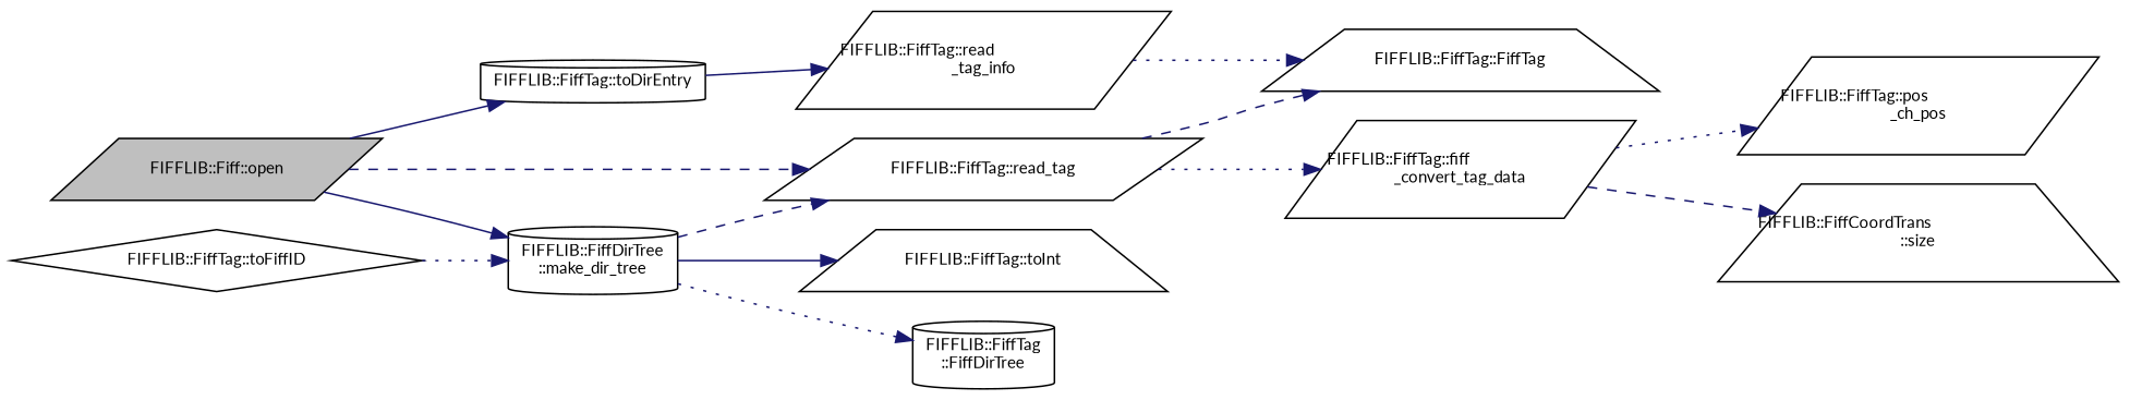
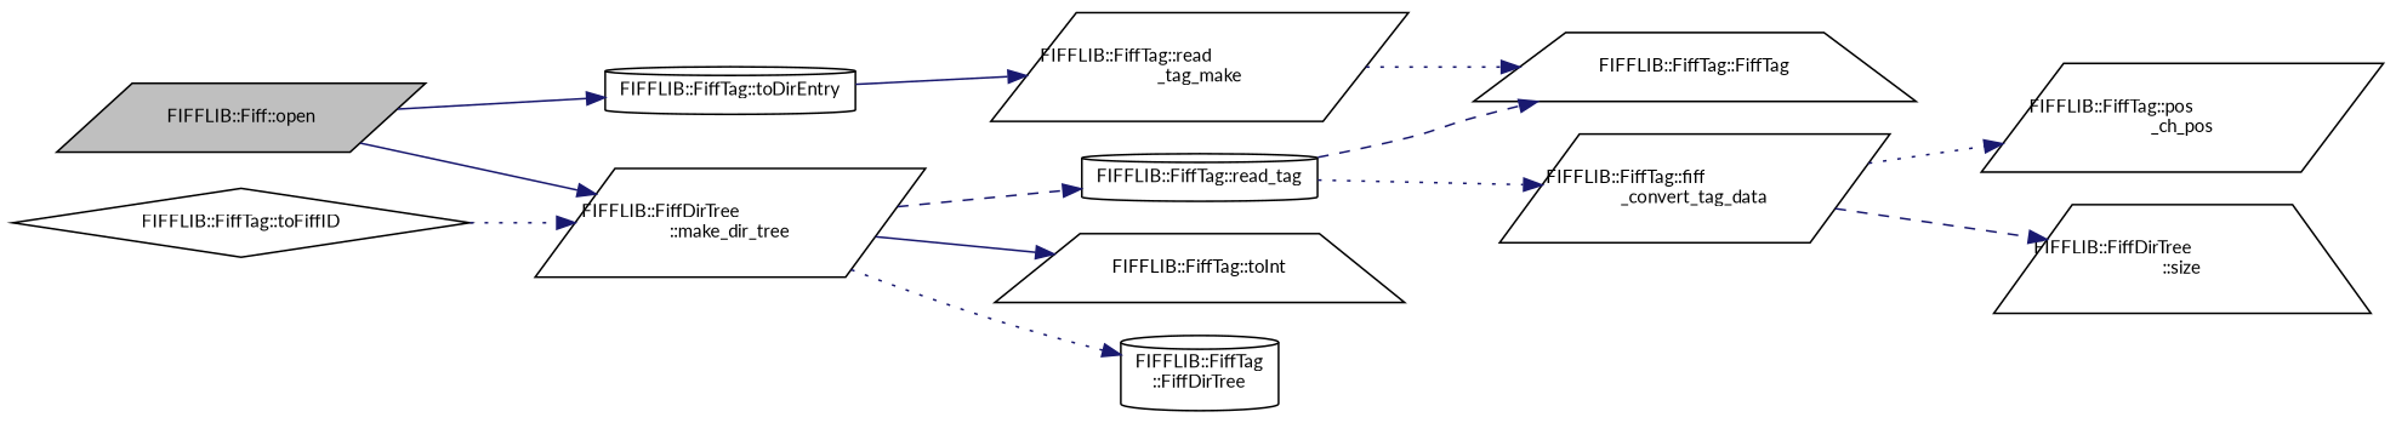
  digraph {
    fontname=Lato
    rankdir=LR
    node [color=black fillcolor=white fontname=Lato fontsize=10 shape=parallelogram style=filled]
    edge [color=midnightblue fontname=Lato fontsize=10 labelfontname=Helvetica labelfontsize=10 style=dotted]
    n1 [fillcolor=grey75 fontcolor=black height=0.2 label="FIFFLIB::Fiff::open" width=0.4]
-   n2 [height=0.2 label="FIFFLIB::FiffTag::read_tag" width=0.4]
+   n2 [height=0.2 label="FIFFLIB::FiffTag::read_tag" shape=cylinder width=0.4]
    n3 [height=0.2 label="FIFFLIB::FiffTag::toDirEntry" shape=cylinder width=0.4]
-   n4 [height=0.2 label="FIFFLIB::FiffDirTree\l::make_dir_tree" shape=cylinder width=0.4]
-   n5 [height=0.2 label="FIFFLIB::FiffTag::read\l_tag_info" width=0.4]
+   n4 [height=0.2 label="FIFFLIB::FiffDirTree\l::make_dir_tree" width=0.4]
+   n5 [height=0.2 label="FIFFLIB::FiffTag::read\l_tag_make" width=0.4]
    n6 [height=0.2 label="FIFFLIB::FiffTag::FiffTag" shape=trapezium width=0.4]
    n7 [height=0.2 label="FIFFLIB::FiffTag::fiff\l_convert_tag_data" width=0.4]
    n8 [height=0.2 label="FIFFLIB::FiffTag::toInt" shape=trapezium width=0.4]
    n9 [height=0.2 label="FIFFLIB::FiffTag\l::FiffDirTree" shape=cylinder width=0.4]
    n10 [height=0.2 label="FIFFLIB::FiffTag::pos\l_ch_pos" width=0.4]
-   n11 [height=0.2 label="FIFFLIB::FiffCoordTrans\l::size" shape=trapezium width=0.4]
+   n11 [height=0.2 label="FIFFLIB::FiffDirTree\l::size" shape=trapezium width=0.4]
    n12 [height=0.2 label="FIFFLIB::FiffTag::toFiffID" shape=diamond width=0.4]
-   n1 -> n2 [style=dashed]
    n1 -> n3 [style=solid]
    n1 -> n4 [style=solid]
    n2 -> n6 [style=dashed]
    n2 -> n7
    n3 -> n5 [style=solid]
    n4 -> n2 [style=dashed]
    n4 -> n8 [style=solid]
    n4 -> n9
    n5 -> n6
    n7 -> n10
    n7 -> n11 [style=dashed]
    n12 -> n4
  }
